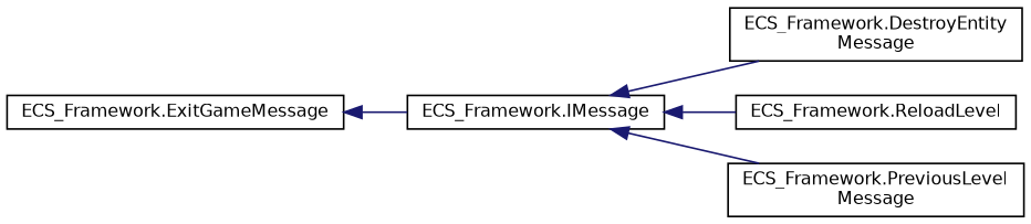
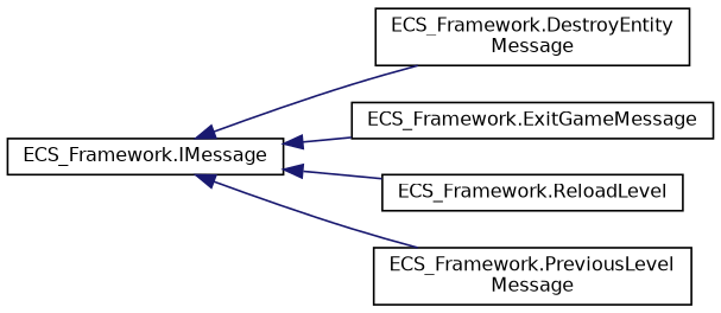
  digraph {
    rankdir=LR
    node [color=black fillcolor=white fontname=Helvetica fontsize=10 shape=record style=filled]
    edge [color=midnightblue dir=back fontname=Helvetica fontsize=10 labelfontname=Helvetica labelfontsize=10 style=solid]
    n1 [height=0.2 label="ECS_Framework.IMessage" width=0.4]
    n2 [height=0.2 label="ECS_Framework.DestroyEntity\lMessage" width=0.4]
    n3 [height=0.2 label="ECS_Framework.ExitGameMessage" width=0.4]
    n4 [height=0.2 label="ECS_Framework.ReloadLevel" width=0.4]
    n5 [height=0.2 label="ECS_Framework.PreviousLevel\lMessage" width=0.4]
    n1 -> n2
-   n3 -> n1
+   n1 -> n3
    n1 -> n4
    n1 -> n5
  }
